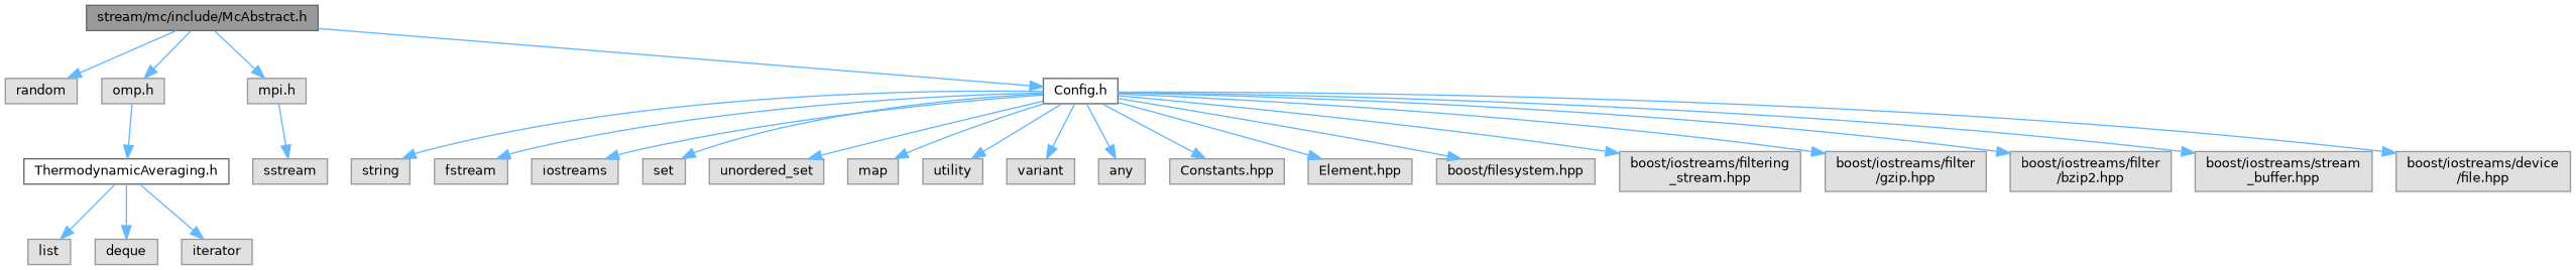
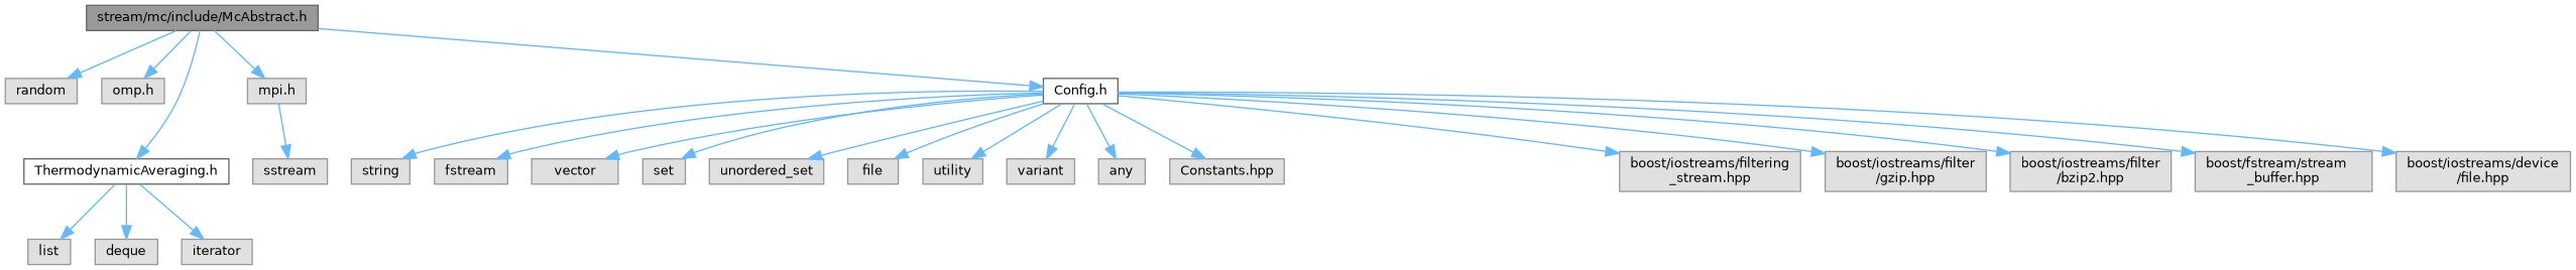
  digraph {
    node [color=grey60 fillcolor="#E0E0E0" fontname=Helvetica fontsize=10 shape=box style=filled]
    edge [color=steelblue1 fontname=Helvetica fontsize=10 labelfontname=Helvetica labelfontsize=10 style=solid]
    n1 [color=gray40 fillcolor=grey60 fontcolor=black height=0.2 label="stream/mc/include/McAbstract.h" width=0.4]
    n2 [height=0.2 label=random width=0.4]
    n3 [height=0.2 label="omp.h" width=0.4]
    n4 [height=0.2 label="mpi.h" width=0.4]
    n5 [color=grey40 fillcolor=white height=0.2 label="Config.h" width=0.4]
    n6 [color=grey40 fillcolor=white height=0.2 label="ThermodynamicAveraging.h" width=0.4]
    n7 [height=0.2 label=sstream width=0.4]
    n8 [height=0.2 label=string width=0.4]
    n9 [height=0.2 label=fstream width=0.4]
-   n10 [height=0.2 label=iostreams width=0.4]
+   n10 [height=0.2 label=vector width=0.4]
    n11 [height=0.2 label=set width=0.4]
    n12 [height=0.2 label=unordered_set width=0.4]
-   n13 [height=0.2 label=map width=0.4]
+   n13 [height=0.2 label=file width=0.4]
    n14 [height=0.2 label=utility width=0.4]
    n15 [height=0.2 label=variant width=0.4]
    n16 [height=0.2 label=any width=0.4]
    n17 [height=0.2 label="Constants.hpp" width=0.4]
-   n18 [height=0.2 label="Element.hpp" width=0.4]
-   n19 [height=0.2 label="boost/filesystem.hpp" width=0.4]
    n20 [height=0.2 label="boost/iostreams/filtering\l_stream.hpp" width=0.4]
    n21 [height=0.2 label="boost/iostreams/filter\l/gzip.hpp" width=0.4]
    n22 [height=0.2 label="boost/iostreams/filter\l/bzip2.hpp" width=0.4]
-   n23 [height=0.2 label="boost/iostreams/stream\l_buffer.hpp" width=0.4]
+   n23 [height=0.2 label="boost/fstream/stream\l_buffer.hpp" width=0.4]
    n24 [height=0.2 label="boost/iostreams/device\l/file.hpp" width=0.4]
    n25 [height=0.2 label=list width=0.4]
    n26 [height=0.2 label=deque width=0.4]
    n27 [height=0.2 label=iterator width=0.4]
    n1 -> n2
    n1 -> n3
    n1 -> n4
    n1 -> n5
-   n3 -> n6
+   n1 -> n6
    n4 -> n7
    n5 -> n8
    n5 -> n9
    n5 -> n10
    n5 -> n11
    n5 -> n12
    n5 -> n13
    n5 -> n14
    n5 -> n15
    n5 -> n16
    n5 -> n17
-   n5 -> n18
-   n5 -> n19
    n5 -> n20
    n5 -> n21
    n5 -> n22
    n5 -> n23
    n5 -> n24
    n6 -> n25
    n6 -> n26
    n6 -> n27
  }
